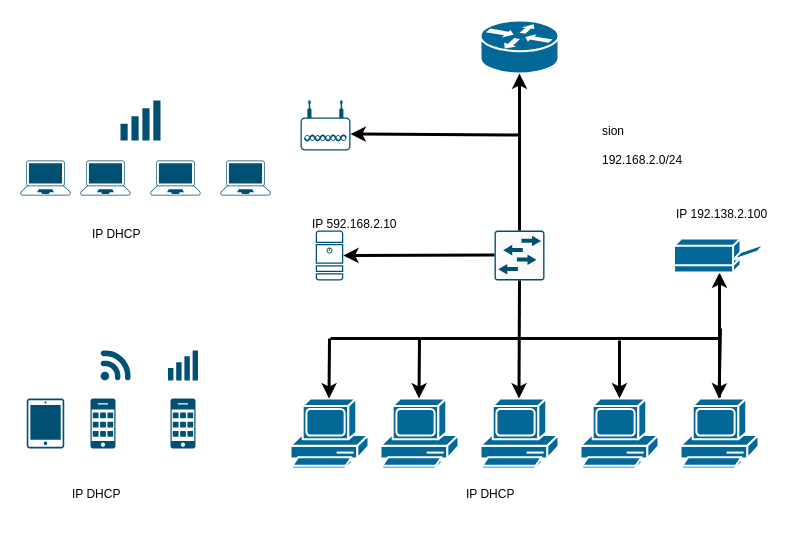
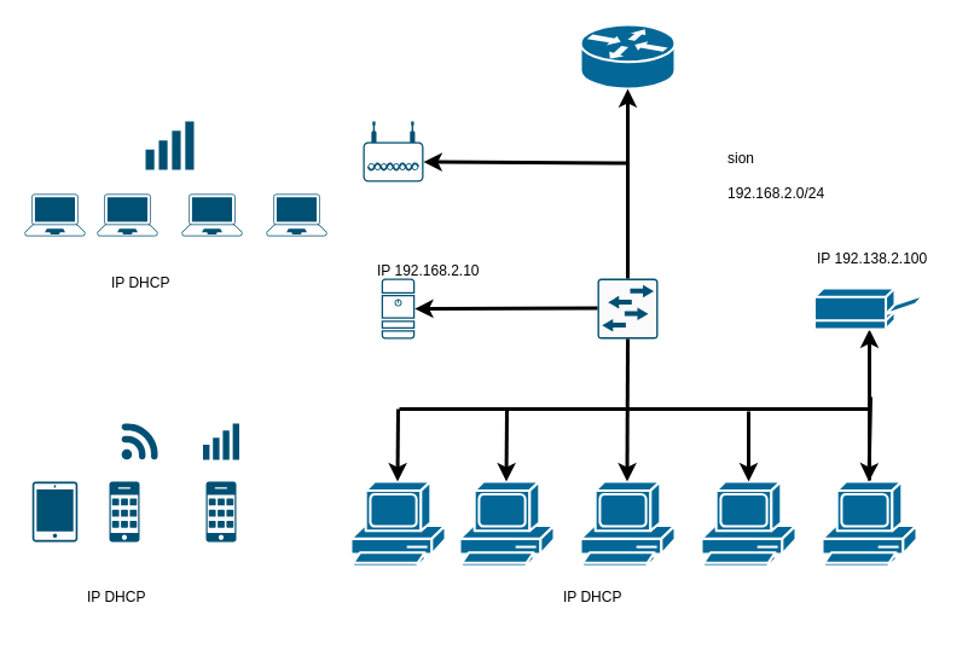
  <mxCell id="0" />
  <mxCell id="1" parent="0" />
  <mxCell id="2" value="" style="sketch=0;points=[[0.015,0.015,0],[0.985,0.015,0],[0.985,0.985,0],[0.015,0.985,0],[0.25,0,0],[0.5,0,0],[0.75,0,0],[1,0.25,0],[1,0.5,0],[1,0.75,0],[0.75,1,0],[0.5,1,0],[0.25,1,0],[0,0.75,0],[0,0.5,0],[0,0.25,0]];verticalLabelPosition=bottom;html=1;verticalAlign=top;aspect=fixed;align=center;pointerEvents=1;shape=mxgraph.cisco19.server;fillColor=#005073;strokeColor=none;" vertex="1" parent="1"><mxGeometry x="315.25" y="230" width="27.5" height="50" as="geometry" /></mxCell>
  <mxCell id="3" value="" style="sketch=0;points=[[0.015,0.015,0],[0.985,0.015,0],[0.985,0.985,0],[0.015,0.985,0],[0.25,0,0],[0.5,0,0],[0.75,0,0],[1,0.25,0],[1,0.5,0],[1,0.75,0],[0.75,1,0],[0.5,1,0],[0.25,1,0],[0,0.75,0],[0,0.5,0],[0,0.25,0]];verticalLabelPosition=bottom;html=1;verticalAlign=top;aspect=fixed;align=center;pointerEvents=1;shape=mxgraph.cisco19.rect;prIcon=l2_switch;fillColor=#FAFAFA;strokeColor=#005073;" vertex="1" parent="1"><mxGeometry x="494" y="230" width="50" height="50" as="geometry" /></mxCell>
  <mxCell id="4" value="" style="shape=mxgraph.cisco.computers_and_peripherals.pc;sketch=0;html=1;pointerEvents=1;dashed=0;fillColor=#036897;strokeColor=#ffffff;strokeWidth=2;verticalLabelPosition=bottom;verticalAlign=top;align=center;outlineConnect=0;" vertex="1" parent="1"><mxGeometry x="380" y="398" width="78" height="70" as="geometry" /></mxCell>
  <mxCell id="5" value="" style="shape=mxgraph.cisco.computers_and_peripherals.pc;sketch=0;html=1;pointerEvents=1;dashed=0;fillColor=#036897;strokeColor=#ffffff;strokeWidth=2;verticalLabelPosition=bottom;verticalAlign=top;align=center;outlineConnect=0;" vertex="1" parent="1"><mxGeometry x="480" y="398" width="78" height="70" as="geometry" /></mxCell>
  <mxCell id="6" value="" style="shape=mxgraph.cisco.computers_and_peripherals.pc;sketch=0;html=1;pointerEvents=1;dashed=0;fillColor=#036897;strokeColor=#ffffff;strokeWidth=2;verticalLabelPosition=bottom;verticalAlign=top;align=center;outlineConnect=0;" vertex="1" parent="1"><mxGeometry x="580" y="398" width="78" height="70" as="geometry" /></mxCell>
  <mxCell id="7" value="" style="edgeStyle=orthogonalEdgeStyle;rounded=0;orthogonalLoop=1;jettySize=auto;html=1;strokeWidth=3;" edge="1" parent="1" source="8" target="10"><mxGeometry relative="1" as="geometry" /></mxCell>
  <mxCell id="8" value="" style="shape=mxgraph.cisco.computers_and_peripherals.pc;sketch=0;html=1;pointerEvents=1;dashed=0;fillColor=#036897;strokeColor=#ffffff;strokeWidth=2;verticalLabelPosition=bottom;verticalAlign=top;align=center;outlineConnect=0;" vertex="1" parent="1"><mxGeometry x="680" y="398" width="78" height="70" as="geometry" /></mxCell>
  <mxCell id="9" value="" style="shape=mxgraph.cisco.computers_and_peripherals.pc;sketch=0;html=1;pointerEvents=1;dashed=0;fillColor=#036897;strokeColor=#ffffff;strokeWidth=2;verticalLabelPosition=bottom;verticalAlign=top;align=center;outlineConnect=0;" vertex="1" parent="1"><mxGeometry x="290" y="398" width="78" height="70" as="geometry" /></mxCell>
  <mxCell id="10" value="" style="shape=mxgraph.cisco.computers_and_peripherals.printer;sketch=0;html=1;pointerEvents=1;dashed=0;fillColor=#036897;strokeColor=#ffffff;strokeWidth=2;verticalLabelPosition=bottom;verticalAlign=top;align=center;outlineConnect=0;" vertex="1" parent="1"><mxGeometry x="673.5" y="238" width="91" height="34" as="geometry" /></mxCell>
  <mxCell id="11" value="" style="endArrow=none;html=1;rounded=0;strokeWidth=3;" edge="1" parent="1"><mxGeometry width="50" height="50" relative="1" as="geometry"><mxPoint x="330" y="338" as="sourcePoint" /><mxPoint x="720" y="338" as="targetPoint" /></mxGeometry></mxCell>
  <mxCell id="12" value="" style="endArrow=classic;html=1;rounded=0;strokeWidth=3;entryX=0.5;entryY=0;entryDx=0;entryDy=0;entryPerimeter=0;" edge="1" parent="1" target="6"><mxGeometry width="50" height="50" relative="1" as="geometry"><mxPoint x="619" y="340" as="sourcePoint" /><mxPoint x="618.5" y="392" as="targetPoint" /></mxGeometry></mxCell>
  <mxCell id="13" value="" style="endArrow=classic;html=1;rounded=0;strokeWidth=3;" edge="1" parent="1"><mxGeometry width="50" height="50" relative="1" as="geometry"><mxPoint x="720" y="328" as="sourcePoint" /><mxPoint x="718.5" y="398" as="targetPoint" /></mxGeometry></mxCell>
  <mxCell id="14" value="" style="endArrow=classic;html=1;rounded=0;strokeWidth=3;" edge="1" parent="1"><mxGeometry width="50" height="50" relative="1" as="geometry"><mxPoint x="329" y="338" as="sourcePoint" /><mxPoint x="328.5" y="398" as="targetPoint" /></mxGeometry></mxCell>
  <mxCell id="15" value="" style="endArrow=classic;html=1;rounded=0;strokeWidth=3;" edge="1" parent="1"><mxGeometry width="50" height="50" relative="1" as="geometry"><mxPoint x="419" y="338" as="sourcePoint" /><mxPoint x="418.5" y="398" as="targetPoint" /></mxGeometry></mxCell>
  <mxCell id="16" value="" style="endArrow=classic;html=1;rounded=0;strokeWidth=3;exitX=0.5;exitY=1;exitDx=0;exitDy=0;exitPerimeter=0;" edge="1" parent="1" source="3"><mxGeometry width="50" height="50" relative="1" as="geometry"><mxPoint x="518.5" y="298" as="sourcePoint" /><mxPoint x="518.5" y="398" as="targetPoint" /></mxGeometry></mxCell>
  <mxCell id="17" value="" style="shape=mxgraph.cisco.routers.router;sketch=0;html=1;pointerEvents=1;dashed=0;fillColor=#036897;strokeColor=#ffffff;strokeWidth=2;verticalLabelPosition=bottom;verticalAlign=top;align=center;outlineConnect=0;" vertex="1" parent="1"><mxGeometry x="480" y="20" width="78" height="53" as="geometry" /></mxCell>
  <mxCell id="18" value="" style="points=[[0.03,0.36,0],[0.18,0,0],[0.5,0.34,0],[0.82,0,0],[0.97,0.36,0],[1,0.67,0],[0.975,0.975,0],[0.5,1,0],[0.025,0.975,0],[0,0.67,0]];verticalLabelPosition=bottom;sketch=0;html=1;verticalAlign=top;aspect=fixed;align=center;pointerEvents=1;shape=mxgraph.cisco19.wireless_access_point;fillColor=#005073;strokeColor=none;" vertex="1" parent="1"><mxGeometry x="300" y="100" width="50" height="50" as="geometry" /></mxCell>
  <mxCell id="19" value="" style="endArrow=classic;html=1;rounded=0;strokeWidth=3;entryX=0.5;entryY=1;entryDx=0;entryDy=0;entryPerimeter=0;exitX=0.5;exitY=0;exitDx=0;exitDy=0;exitPerimeter=0;" edge="1" parent="1" source="3" target="17"><mxGeometry width="50" height="50" relative="1" as="geometry"><mxPoint x="520" y="220" as="sourcePoint" /><mxPoint x="520" y="140" as="targetPoint" /></mxGeometry></mxCell>
  <mxCell id="20" value="" style="endArrow=classic;html=1;rounded=0;strokeWidth=3;entryX=1;entryY=0.5;entryDx=0;entryDy=0;entryPerimeter=0;" edge="1" parent="1" target="2"><mxGeometry width="50" height="50" relative="1" as="geometry"><mxPoint x="494" y="254.5" as="sourcePoint" /><mxPoint x="434" y="254.5" as="targetPoint" /></mxGeometry></mxCell>
  <mxCell id="21" value="" style="endArrow=classic;html=1;rounded=0;strokeWidth=3;entryX=1;entryY=0.67;entryDx=0;entryDy=0;entryPerimeter=0;" edge="1" parent="1" target="18"><mxGeometry width="50" height="50" relative="1" as="geometry"><mxPoint x="520" y="134.5" as="sourcePoint" /><mxPoint x="450" y="134.5" as="targetPoint" /></mxGeometry></mxCell>
  <mxCell id="22" value="" style="points=[[0.13,0.02,0],[0.5,0,0],[0.87,0.02,0],[0.885,0.4,0],[0.985,0.985,0],[0.5,1,0],[0.015,0.985,0],[0.115,0.4,0]];verticalLabelPosition=bottom;sketch=0;html=1;verticalAlign=top;aspect=fixed;align=center;pointerEvents=1;shape=mxgraph.cisco19.laptop;fillColor=#005073;strokeColor=none;" vertex="1" parent="1"><mxGeometry x="80" y="160" width="50" height="35" as="geometry" /></mxCell>
  <mxCell id="23" value="" style="points=[[0.13,0.02,0],[0.5,0,0],[0.87,0.02,0],[0.885,0.4,0],[0.985,0.985,0],[0.5,1,0],[0.015,0.985,0],[0.115,0.4,0]];verticalLabelPosition=bottom;sketch=0;html=1;verticalAlign=top;aspect=fixed;align=center;pointerEvents=1;shape=mxgraph.cisco19.laptop;fillColor=#005073;strokeColor=none;" vertex="1" parent="1"><mxGeometry x="150" y="160" width="50" height="35" as="geometry" /></mxCell>
  <mxCell id="24" value="" style="points=[[0.13,0.02,0],[0.5,0,0],[0.87,0.02,0],[0.885,0.4,0],[0.985,0.985,0],[0.5,1,0],[0.015,0.985,0],[0.115,0.4,0]];verticalLabelPosition=bottom;sketch=0;html=1;verticalAlign=top;aspect=fixed;align=center;pointerEvents=1;shape=mxgraph.cisco19.laptop;fillColor=#005073;strokeColor=none;" vertex="1" parent="1"><mxGeometry x="220" y="160" width="50" height="35" as="geometry" /></mxCell>
  <mxCell id="25" value="" style="points=[[0.13,0.02,0],[0.5,0,0],[0.87,0.02,0],[0.885,0.4,0],[0.985,0.985,0],[0.5,1,0],[0.015,0.985,0],[0.115,0.4,0]];verticalLabelPosition=bottom;sketch=0;html=1;verticalAlign=top;aspect=fixed;align=center;pointerEvents=1;shape=mxgraph.cisco19.laptop;fillColor=#005073;strokeColor=none;" vertex="1" parent="1"><mxGeometry x="20" y="160" width="50" height="35" as="geometry" /></mxCell>
  <mxCell id="26" value="" style="points=[[0,0.58,0],[0.09,0.58,0],[0.36,0.39,0],[0.64,0.195,0],[0.91,0,0],[1,0,0],[1,0.25,0],[1,0.5,0],[1,0.75,0],[1,1,0],[0,1,0],[0.09,1,0],[0.36,1,0],[0.64,1,0],[0.91,1,0],[0,0.79,0]];verticalLabelPosition=bottom;sketch=0;html=1;verticalAlign=top;aspect=fixed;align=center;pointerEvents=1;shape=mxgraph.cisco19.wifi_indicator;fillColor=#005073;strokeColor=none;" vertex="1" parent="1"><mxGeometry x="120" y="100" width="40" height="40" as="geometry" /></mxCell>
  <mxCell id="27" value="" style="sketch=0;points=[[0.015,0.015,0],[0.985,0.015,0],[0.985,0.985,0],[0.015,0.985,0],[0.25,0,0],[0.5,0,0],[0.75,0,0],[1,0.25,0],[1,0.5,0],[1,0.75,0],[0.75,1,0],[0.5,1,0],[0.25,1,0],[0,0.75,0],[0,0.5,0],[0,0.25,0]];verticalLabelPosition=bottom;html=1;verticalAlign=top;aspect=fixed;align=center;pointerEvents=1;shape=mxgraph.cisco19.handheld;fillColor=#005073;strokeColor=none;" vertex="1" parent="1"><mxGeometry x="26.25" y="398" width="37.5" height="50" as="geometry" /></mxCell>
  <mxCell id="28" value="" style="sketch=0;points=[[0.015,0.015,0],[0.985,0.015,0],[0.985,0.985,0],[0.015,0.985,0],[0.25,0,0],[0.5,0,0],[0.75,0,0],[1,0.25,0],[1,0.5,0],[1,0.75,0],[0.75,1,0],[0.5,1,0],[0.25,1,0],[0,0.75,0],[0,0.5,0],[0,0.25,0]];verticalLabelPosition=bottom;html=1;verticalAlign=top;aspect=fixed;align=center;pointerEvents=1;shape=mxgraph.cisco19.cell_phone;fillColor=#005073;strokeColor=none;" vertex="1" parent="1"><mxGeometry x="90" y="398" width="25" height="50" as="geometry" /></mxCell>
  <mxCell id="29" value="" style="sketch=0;points=[[0.015,0.015,0],[0.985,0.015,0],[0.985,0.985,0],[0.015,0.985,0],[0.25,0,0],[0.5,0,0],[0.75,0,0],[1,0.25,0],[1,0.5,0],[1,0.75,0],[0.75,1,0],[0.5,1,0],[0.25,1,0],[0,0.75,0],[0,0.5,0],[0,0.25,0]];verticalLabelPosition=bottom;html=1;verticalAlign=top;aspect=fixed;align=center;pointerEvents=1;shape=mxgraph.cisco19.cell_phone;fillColor=#005073;strokeColor=none;" vertex="1" parent="1"><mxGeometry x="170" y="398" width="25" height="50" as="geometry" /></mxCell>
  <mxCell id="30" value="" style="points=[[0.005,0.09,0],[0.08,0,0],[0.76,0.25,0],[1,0.92,0],[0.91,0.995,0],[0.57,0.995,0],[0.045,0.955,0],[0.005,0.43,0]];verticalLabelPosition=bottom;sketch=0;html=1;verticalAlign=top;aspect=fixed;align=center;pointerEvents=1;shape=mxgraph.cisco19.3g_4g_indicator;fillColor=#005073;strokeColor=none;" vertex="1" parent="1"><mxGeometry x="100" y="350" width="30" height="30" as="geometry" /></mxCell>
  <mxCell id="31" value="" style="points=[[0,0.58,0],[0.09,0.58,0],[0.36,0.39,0],[0.64,0.195,0],[0.91,0,0],[1,0,0],[1,0.25,0],[1,0.5,0],[1,0.75,0],[1,1,0],[0,1,0],[0.09,1,0],[0.36,1,0],[0.64,1,0],[0.91,1,0],[0,0.79,0]];verticalLabelPosition=bottom;sketch=0;html=1;verticalAlign=top;aspect=fixed;align=center;pointerEvents=1;shape=mxgraph.cisco19.wifi_indicator;fillColor=#005073;strokeColor=none;" vertex="1" parent="1"><mxGeometry x="167.5" y="350" width="30" height="30" as="geometry" /></mxCell>
  <mxCell id="32" value="&lt;p style=&quot;margin-top:0px; margin-bottom:0px; margin-left:0px; margin-right:0px; -qt-block-indent:0; text-indent:0px;&quot;&gt;sion&lt;/p&gt;&#10;&lt;p style=&quot;margin-top:0px; margin-bottom:0px; margin-left:0px; margin-right:0px; -qt-block-indent:0; text-indent:0px;&quot;&gt;192.168.2.0/24&lt;/p&gt;" style="text;whiteSpace=wrap;html=1;" vertex="1" parent="1"><mxGeometry x="600" y="116.5" width="120" height="60" as="geometry" /></mxCell>
  <mxCell id="33" value="IP DHCP" style="text;whiteSpace=wrap;html=1;" vertex="1" parent="1"><mxGeometry x="90" y="220" width="80" height="30" as="geometry" /></mxCell>
  <mxCell id="34" value="IP DHCP" style="text;whiteSpace=wrap;html=1;" vertex="1" parent="1"><mxGeometry x="70" y="480" width="80" height="40" as="geometry" /></mxCell>
  <mxCell id="35" value="IP DHCP" style="text;whiteSpace=wrap;html=1;" vertex="1" parent="1"><mxGeometry x="464" y="480" width="80" height="30" as="geometry" /></mxCell>
- <mxCell id="36" value="IP 592.168.2.10" style="text;whiteSpace=wrap;html=1;" vertex="1" parent="1"><mxGeometry x="310" y="210" width="110" height="40" as="geometry" /></mxCell>
+ <mxCell id="36" value="IP 192.168.2.10" style="text;whiteSpace=wrap;html=1;" vertex="1" parent="1"><mxGeometry x="310" y="210" width="110" height="40" as="geometry" /></mxCell>
  <mxCell id="37" value="IP 192.138.2.100" style="text;whiteSpace=wrap;html=1;" vertex="1" parent="1"><mxGeometry x="673.5" y="200" width="110" height="40" as="geometry" /></mxCell>
